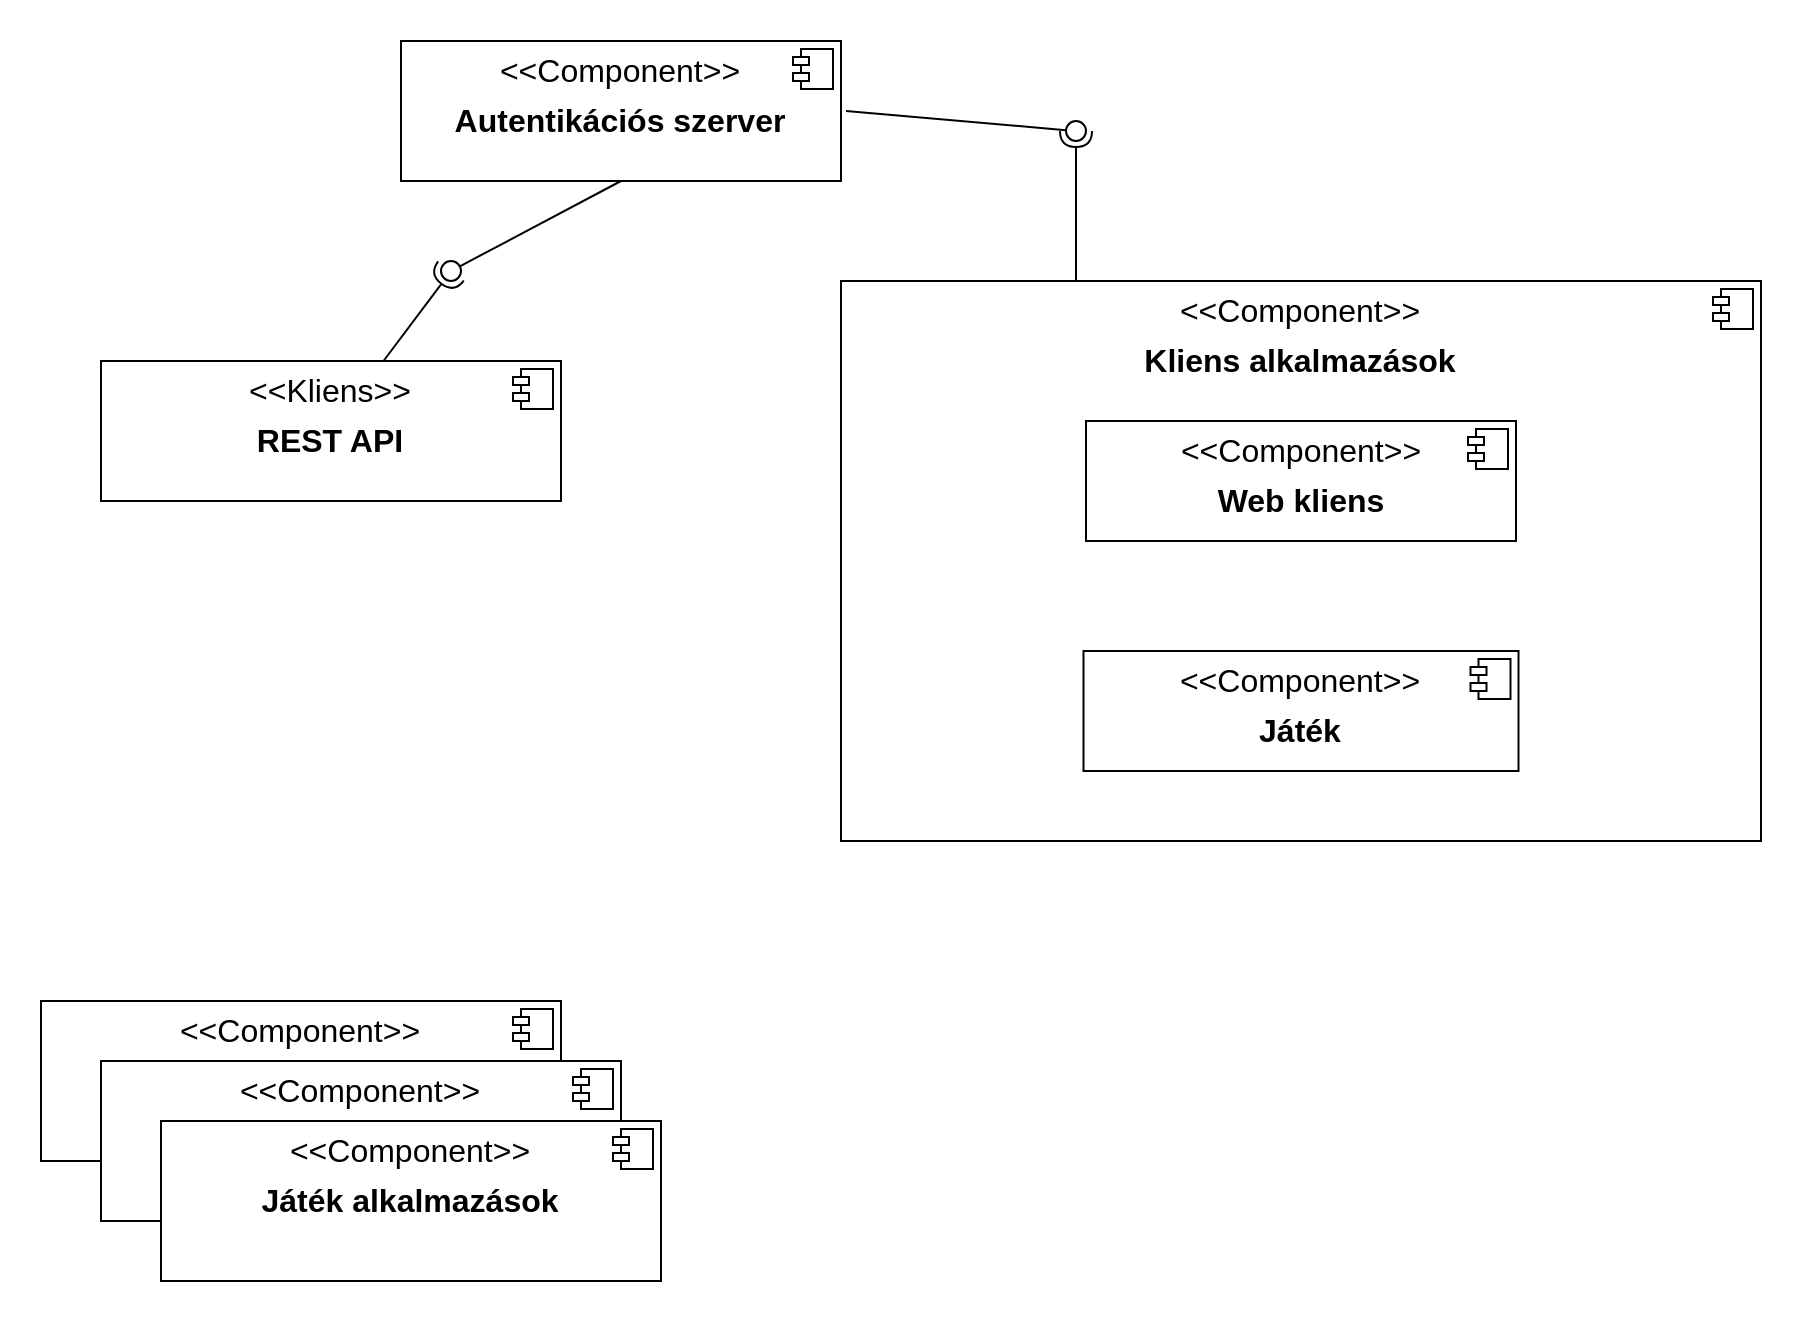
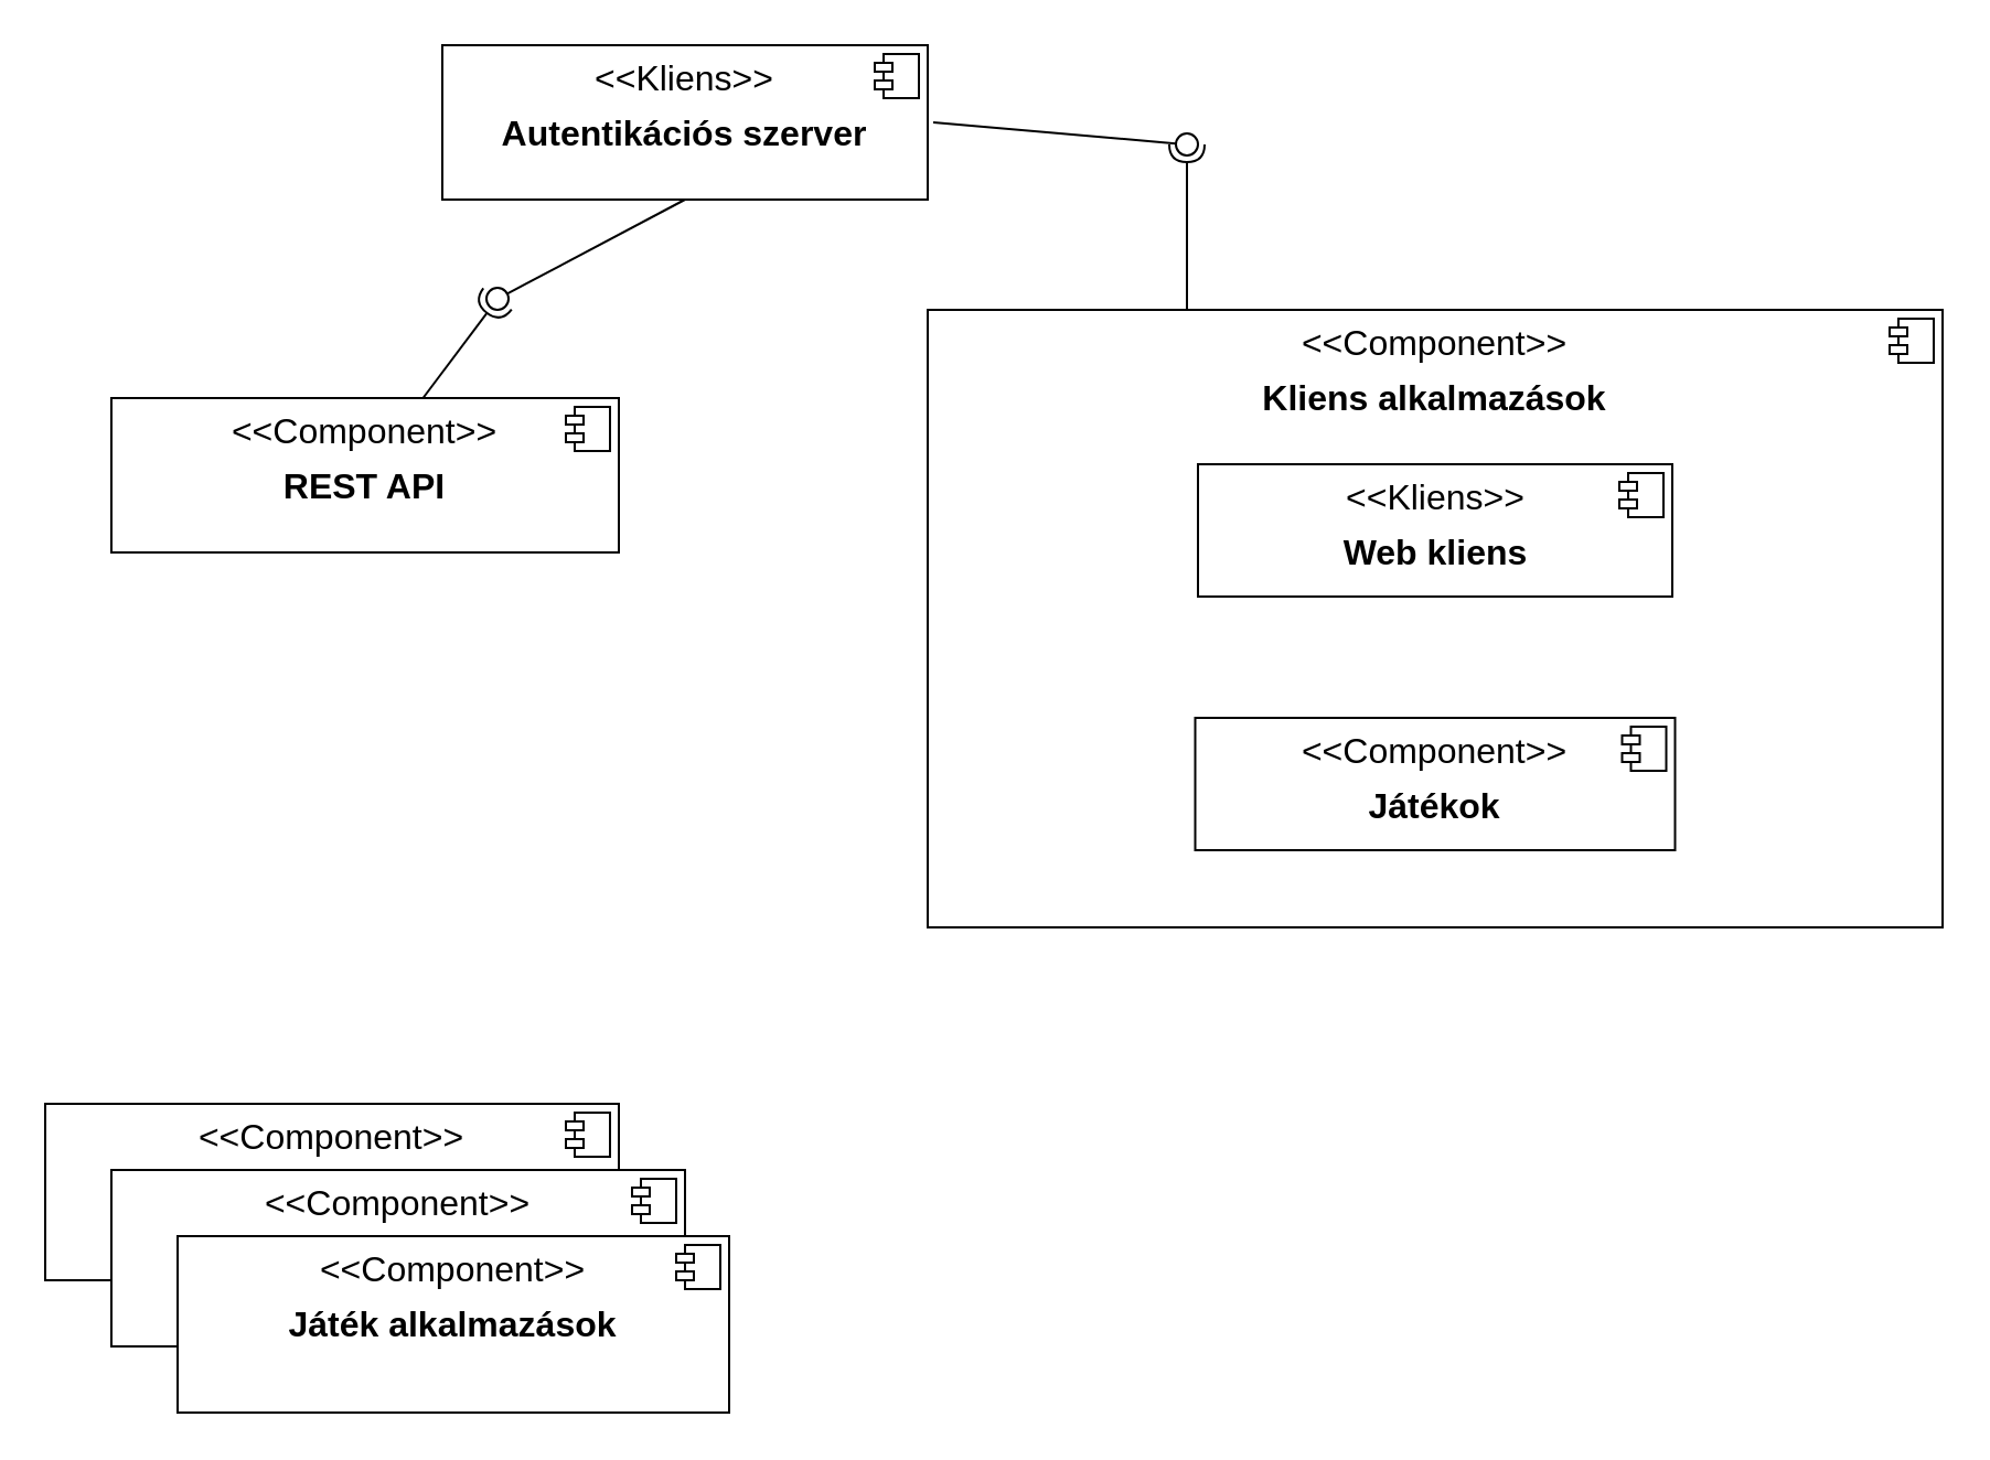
  <mxCell id="0" />
  <mxCell id="1" parent="0" />
- <mxCell id="2" value="&lt;p style=&quot;margin: 6px 0px 0px; text-align: center; font-size: 16px;&quot;&gt;&lt;font style=&quot;font-size: 16px;&quot;&gt;&amp;lt;&amp;lt;Component&amp;gt;&amp;gt;&lt;/font&gt;&lt;/p&gt;&lt;p style=&quot;margin: 6px 0px 0px; text-align: center; font-size: 16px;&quot;&gt;&lt;b style=&quot;&quot;&gt;&lt;font style=&quot;font-size: 16px;&quot;&gt;Autentikációs szerver&lt;/font&gt;&lt;/b&gt;&lt;/p&gt;" style="align=left;overflow=fill;html=1;dropTarget=0;whiteSpace=wrap;" vertex="1" parent="1"><mxGeometry x="200" y="20" width="220" height="70" as="geometry" /></mxCell>
+ <mxCell id="2" value="&lt;p style=&quot;margin: 6px 0px 0px; text-align: center; font-size: 16px;&quot;&gt;&lt;font style=&quot;font-size: 16px;&quot;&gt;&amp;lt;&amp;lt;Kliens&amp;gt;&amp;gt;&lt;/font&gt;&lt;/p&gt;&lt;p style=&quot;margin: 6px 0px 0px; text-align: center; font-size: 16px;&quot;&gt;&lt;b style=&quot;&quot;&gt;&lt;font style=&quot;font-size: 16px;&quot;&gt;Autentikációs szerver&lt;/font&gt;&lt;/b&gt;&lt;/p&gt;" style="align=left;overflow=fill;html=1;dropTarget=0;whiteSpace=wrap;" vertex="1" parent="1"><mxGeometry x="200" y="20" width="220" height="70" as="geometry" /></mxCell>
  <mxCell id="3" value="" style="shape=component;jettyWidth=8;jettyHeight=4;" vertex="1" parent="2"><mxGeometry x="1" width="20" height="20" relative="1" as="geometry"><mxPoint x="-24" y="4" as="offset" /></mxGeometry></mxCell>
- <mxCell id="4" value="&lt;p style=&quot;margin: 6px 0px 0px; text-align: center; font-size: 16px;&quot;&gt;&lt;font style=&quot;font-size: 16px;&quot;&gt;&amp;lt;&amp;lt;Kliens&amp;gt;&amp;gt;&lt;/font&gt;&lt;/p&gt;&lt;p style=&quot;margin: 6px 0px 0px; text-align: center; font-size: 16px;&quot;&gt;&lt;b style=&quot;&quot;&gt;&lt;font style=&quot;font-size: 16px;&quot;&gt;REST API&lt;/font&gt;&lt;/b&gt;&lt;/p&gt;" style="align=left;overflow=fill;html=1;dropTarget=0;whiteSpace=wrap;" vertex="1" parent="1"><mxGeometry x="50" y="180" width="230" height="70" as="geometry" /></mxCell>
+ <mxCell id="4" value="&lt;p style=&quot;margin: 6px 0px 0px; text-align: center; font-size: 16px;&quot;&gt;&lt;font style=&quot;font-size: 16px;&quot;&gt;&amp;lt;&amp;lt;Component&amp;gt;&amp;gt;&lt;/font&gt;&lt;/p&gt;&lt;p style=&quot;margin: 6px 0px 0px; text-align: center; font-size: 16px;&quot;&gt;&lt;b style=&quot;&quot;&gt;&lt;font style=&quot;font-size: 16px;&quot;&gt;REST API&lt;/font&gt;&lt;/b&gt;&lt;/p&gt;" style="align=left;overflow=fill;html=1;dropTarget=0;whiteSpace=wrap;" vertex="1" parent="1"><mxGeometry x="50" y="180" width="230" height="70" as="geometry" /></mxCell>
  <mxCell id="5" value="" style="shape=component;jettyWidth=8;jettyHeight=4;" vertex="1" parent="4"><mxGeometry x="1" width="20" height="20" relative="1" as="geometry"><mxPoint x="-24" y="4" as="offset" /></mxGeometry></mxCell>
  <mxCell id="6" value="&lt;p style=&quot;margin: 6px 0px 0px; text-align: center; font-size: 16px;&quot;&gt;&lt;font style=&quot;font-size: 16px;&quot;&gt;&amp;lt;&amp;lt;Component&amp;gt;&amp;gt;&lt;/font&gt;&lt;/p&gt;&lt;p style=&quot;margin: 6px 0px 0px; text-align: center; font-size: 16px;&quot;&gt;&lt;b style=&quot;&quot;&gt;&lt;font style=&quot;font-size: 16px;&quot;&gt;Kliens alkalmazások&lt;/font&gt;&lt;/b&gt;&lt;/p&gt;" style="align=left;overflow=fill;html=1;dropTarget=0;whiteSpace=wrap;" vertex="1" parent="1"><mxGeometry x="420" y="140" width="460" height="280" as="geometry" /></mxCell>
  <mxCell id="7" value="" style="shape=component;jettyWidth=8;jettyHeight=4;" vertex="1" parent="6"><mxGeometry x="1" width="20" height="20" relative="1" as="geometry"><mxPoint x="-24" y="4" as="offset" /></mxGeometry></mxCell>
- <mxCell id="8" value="&lt;p style=&quot;margin: 6px 0px 0px; text-align: center; font-size: 16px;&quot;&gt;&lt;font style=&quot;font-size: 16px;&quot;&gt;&amp;lt;&amp;lt;Component&amp;gt;&amp;gt;&lt;/font&gt;&lt;/p&gt;&lt;p style=&quot;margin: 6px 0px 0px; text-align: center; font-size: 16px;&quot;&gt;&lt;b style=&quot;&quot;&gt;&lt;font style=&quot;font-size: 16px;&quot;&gt;Web kliens&lt;/font&gt;&lt;/b&gt;&lt;/p&gt;" style="align=left;overflow=fill;html=1;dropTarget=0;whiteSpace=wrap;" vertex="1" parent="1"><mxGeometry x="542.5" y="210" width="215" height="60" as="geometry" /></mxCell>
+ <mxCell id="8" value="&lt;p style=&quot;margin: 6px 0px 0px; text-align: center; font-size: 16px;&quot;&gt;&lt;font style=&quot;font-size: 16px;&quot;&gt;&amp;lt;&amp;lt;Kliens&amp;gt;&amp;gt;&lt;/font&gt;&lt;/p&gt;&lt;p style=&quot;margin: 6px 0px 0px; text-align: center; font-size: 16px;&quot;&gt;&lt;b style=&quot;&quot;&gt;&lt;font style=&quot;font-size: 16px;&quot;&gt;Web kliens&lt;/font&gt;&lt;/b&gt;&lt;/p&gt;" style="align=left;overflow=fill;html=1;dropTarget=0;whiteSpace=wrap;" vertex="1" parent="1"><mxGeometry x="542.5" y="210" width="215" height="60" as="geometry" /></mxCell>
  <mxCell id="9" value="" style="shape=component;jettyWidth=8;jettyHeight=4;" vertex="1" parent="8"><mxGeometry x="1" width="20" height="20" relative="1" as="geometry"><mxPoint x="-24" y="4" as="offset" /></mxGeometry></mxCell>
- <mxCell id="10" value="&lt;p style=&quot;margin: 6px 0px 0px; text-align: center; font-size: 16px;&quot;&gt;&lt;font style=&quot;font-size: 16px;&quot;&gt;&amp;lt;&amp;lt;Component&amp;gt;&amp;gt;&lt;/font&gt;&lt;/p&gt;&lt;p style=&quot;margin: 6px 0px 0px; text-align: center; font-size: 16px;&quot;&gt;&lt;font style=&quot;font-size: 16px;&quot;&gt;&lt;b style=&quot;&quot;&gt;Játék&lt;/b&gt;&lt;/font&gt;&lt;/p&gt;" style="align=left;overflow=fill;html=1;dropTarget=0;whiteSpace=wrap;" vertex="1" parent="1"><mxGeometry x="541.25" y="325" width="217.5" height="60" as="geometry" /></mxCell>
+ <mxCell id="10" value="&lt;p style=&quot;margin: 6px 0px 0px; text-align: center; font-size: 16px;&quot;&gt;&lt;font style=&quot;font-size: 16px;&quot;&gt;&amp;lt;&amp;lt;Component&amp;gt;&amp;gt;&lt;/font&gt;&lt;/p&gt;&lt;p style=&quot;margin: 6px 0px 0px; text-align: center; font-size: 16px;&quot;&gt;&lt;font style=&quot;font-size: 16px;&quot;&gt;&lt;b style=&quot;&quot;&gt;Játékok&lt;/b&gt;&lt;/font&gt;&lt;/p&gt;" style="align=left;overflow=fill;html=1;dropTarget=0;whiteSpace=wrap;" vertex="1" parent="1"><mxGeometry x="541.25" y="325" width="217.5" height="60" as="geometry" /></mxCell>
  <mxCell id="11" value="" style="shape=component;jettyWidth=8;jettyHeight=4;" vertex="1" parent="10"><mxGeometry x="1" width="20" height="20" relative="1" as="geometry"><mxPoint x="-24" y="4" as="offset" /></mxGeometry></mxCell>
  <mxCell id="12" value="&lt;p style=&quot;margin: 6px 0px 0px; text-align: center; font-size: 16px;&quot;&gt;&lt;font style=&quot;font-size: 16px;&quot;&gt;&amp;lt;&amp;lt;Component&amp;gt;&amp;gt;&lt;/font&gt;&lt;/p&gt;&lt;p style=&quot;margin: 6px 0px 0px; text-align: center; font-size: 16px;&quot;&gt;&lt;b style=&quot;&quot;&gt;&lt;font style=&quot;font-size: 16px;&quot;&gt;Játék alkalmazások&lt;/font&gt;&lt;/b&gt;&lt;/p&gt;" style="align=left;overflow=fill;html=1;dropTarget=0;whiteSpace=wrap;" vertex="1" parent="1"><mxGeometry x="20" y="500" width="260" height="80" as="geometry" /></mxCell>
  <mxCell id="13" value="" style="shape=component;jettyWidth=8;jettyHeight=4;" vertex="1" parent="12"><mxGeometry x="1" width="20" height="20" relative="1" as="geometry"><mxPoint x="-24" y="4" as="offset" /></mxGeometry></mxCell>
  <mxCell id="14" value="&lt;p style=&quot;margin: 6px 0px 0px; text-align: center; font-size: 16px;&quot;&gt;&lt;font style=&quot;font-size: 16px;&quot;&gt;&amp;lt;&amp;lt;Component&amp;gt;&amp;gt;&lt;/font&gt;&lt;/p&gt;&lt;p style=&quot;margin: 6px 0px 0px; text-align: center; font-size: 16px;&quot;&gt;&lt;b style=&quot;&quot;&gt;&lt;font style=&quot;font-size: 16px;&quot;&gt;Játék alkalmazások&lt;/font&gt;&lt;/b&gt;&lt;/p&gt;" style="align=left;overflow=fill;html=1;dropTarget=0;whiteSpace=wrap;" vertex="1" parent="1"><mxGeometry x="50" y="530" width="260" height="80" as="geometry" /></mxCell>
  <mxCell id="15" value="" style="shape=component;jettyWidth=8;jettyHeight=4;" vertex="1" parent="14"><mxGeometry x="1" width="20" height="20" relative="1" as="geometry"><mxPoint x="-24" y="4" as="offset" /></mxGeometry></mxCell>
  <mxCell id="16" value="&lt;p style=&quot;margin: 6px 0px 0px; text-align: center; font-size: 16px;&quot;&gt;&lt;font style=&quot;font-size: 16px;&quot;&gt;&amp;lt;&amp;lt;Component&amp;gt;&amp;gt;&lt;/font&gt;&lt;/p&gt;&lt;p style=&quot;margin: 6px 0px 0px; text-align: center; font-size: 16px;&quot;&gt;&lt;b style=&quot;&quot;&gt;&lt;font style=&quot;font-size: 16px;&quot;&gt;Játék alkalmazások&lt;/font&gt;&lt;/b&gt;&lt;/p&gt;" style="align=left;overflow=fill;html=1;dropTarget=0;whiteSpace=wrap;" vertex="1" parent="1"><mxGeometry x="80" y="560" width="250" height="80" as="geometry" /></mxCell>
  <mxCell id="17" value="" style="shape=component;jettyWidth=8;jettyHeight=4;" vertex="1" parent="16"><mxGeometry x="1" width="20" height="20" relative="1" as="geometry"><mxPoint x="-24" y="4" as="offset" /></mxGeometry></mxCell>
  <mxCell id="18" value="" style="rounded=0;orthogonalLoop=1;jettySize=auto;html=1;endArrow=halfCircle;endFill=0;endSize=6;strokeWidth=1;sketch=0;" edge="1" target="20" parent="1" source="4"><mxGeometry relative="1" as="geometry"><mxPoint x="430" y="305" as="sourcePoint" /><Array as="points" /></mxGeometry></mxCell>
  <mxCell id="19" value="" style="rounded=0;orthogonalLoop=1;jettySize=auto;html=1;endArrow=oval;endFill=0;sketch=0;sourcePerimeterSpacing=0;targetPerimeterSpacing=0;endSize=10;exitX=0.5;exitY=1;exitDx=0;exitDy=0;" edge="1" target="20" parent="1" source="2"><mxGeometry relative="1" as="geometry"><mxPoint x="390" y="305" as="sourcePoint" /></mxGeometry></mxCell>
  <mxCell id="20" value="" style="ellipse;whiteSpace=wrap;html=1;align=center;aspect=fixed;fillColor=none;strokeColor=none;resizable=0;perimeter=centerPerimeter;rotatable=0;allowArrows=0;points=[];outlineConnect=1;" vertex="1" parent="1"><mxGeometry x="220" y="130" width="10" height="10" as="geometry" /></mxCell>
  <mxCell id="21" value="" style="ellipse;whiteSpace=wrap;html=1;align=center;aspect=fixed;fillColor=none;strokeColor=none;resizable=0;perimeter=centerPerimeter;rotatable=0;allowArrows=0;points=[];outlineConnect=1;" vertex="1" parent="1"><mxGeometry x="405" y="280" width="10" height="10" as="geometry" /></mxCell>
  <mxCell id="22" value="" style="rounded=0;orthogonalLoop=1;jettySize=auto;html=1;endArrow=halfCircle;endFill=0;endSize=6;strokeWidth=1;sketch=0;exitX=0.25;exitY=0;exitDx=0;exitDy=0;" edge="1" target="24" parent="1"><mxGeometry relative="1" as="geometry"><mxPoint x="537.5" y="140" as="sourcePoint" /></mxGeometry></mxCell>
  <mxCell id="23" value="" style="rounded=0;orthogonalLoop=1;jettySize=auto;html=1;endArrow=oval;endFill=0;sketch=0;sourcePerimeterSpacing=0;targetPerimeterSpacing=0;endSize=10;exitX=1;exitY=0.5;exitDx=0;exitDy=0;" edge="1" target="24" parent="1"><mxGeometry relative="1" as="geometry"><mxPoint x="422.5" y="55" as="sourcePoint" /></mxGeometry></mxCell>
  <mxCell id="24" value="" style="ellipse;whiteSpace=wrap;html=1;align=center;aspect=fixed;fillColor=none;strokeColor=none;resizable=0;perimeter=centerPerimeter;rotatable=0;allowArrows=0;points=[];outlineConnect=1;" vertex="1" parent="1"><mxGeometry x="532.5" y="60" width="10" height="10" as="geometry" /></mxCell>
